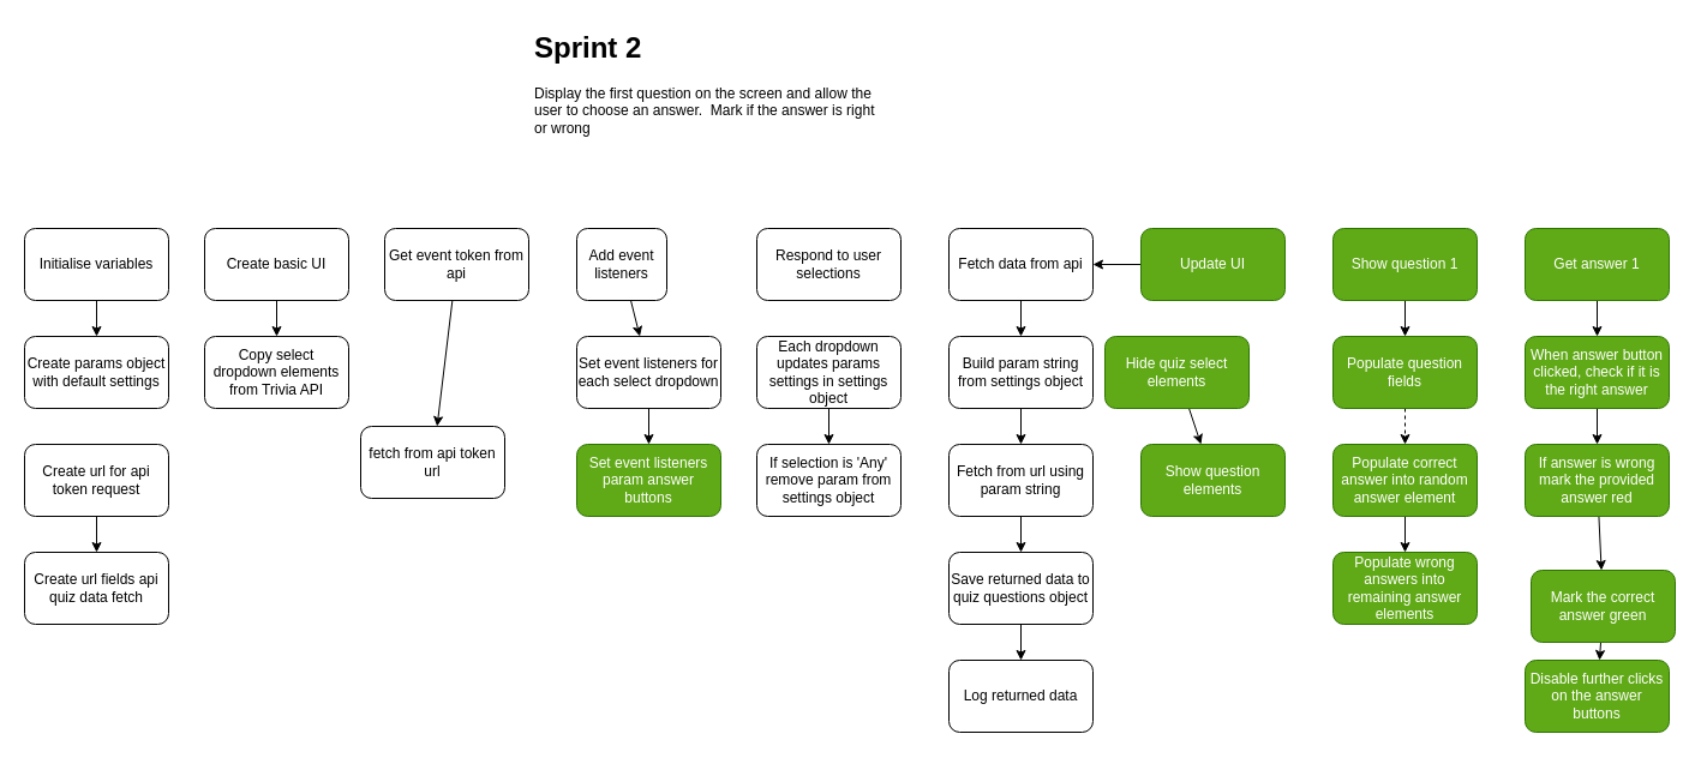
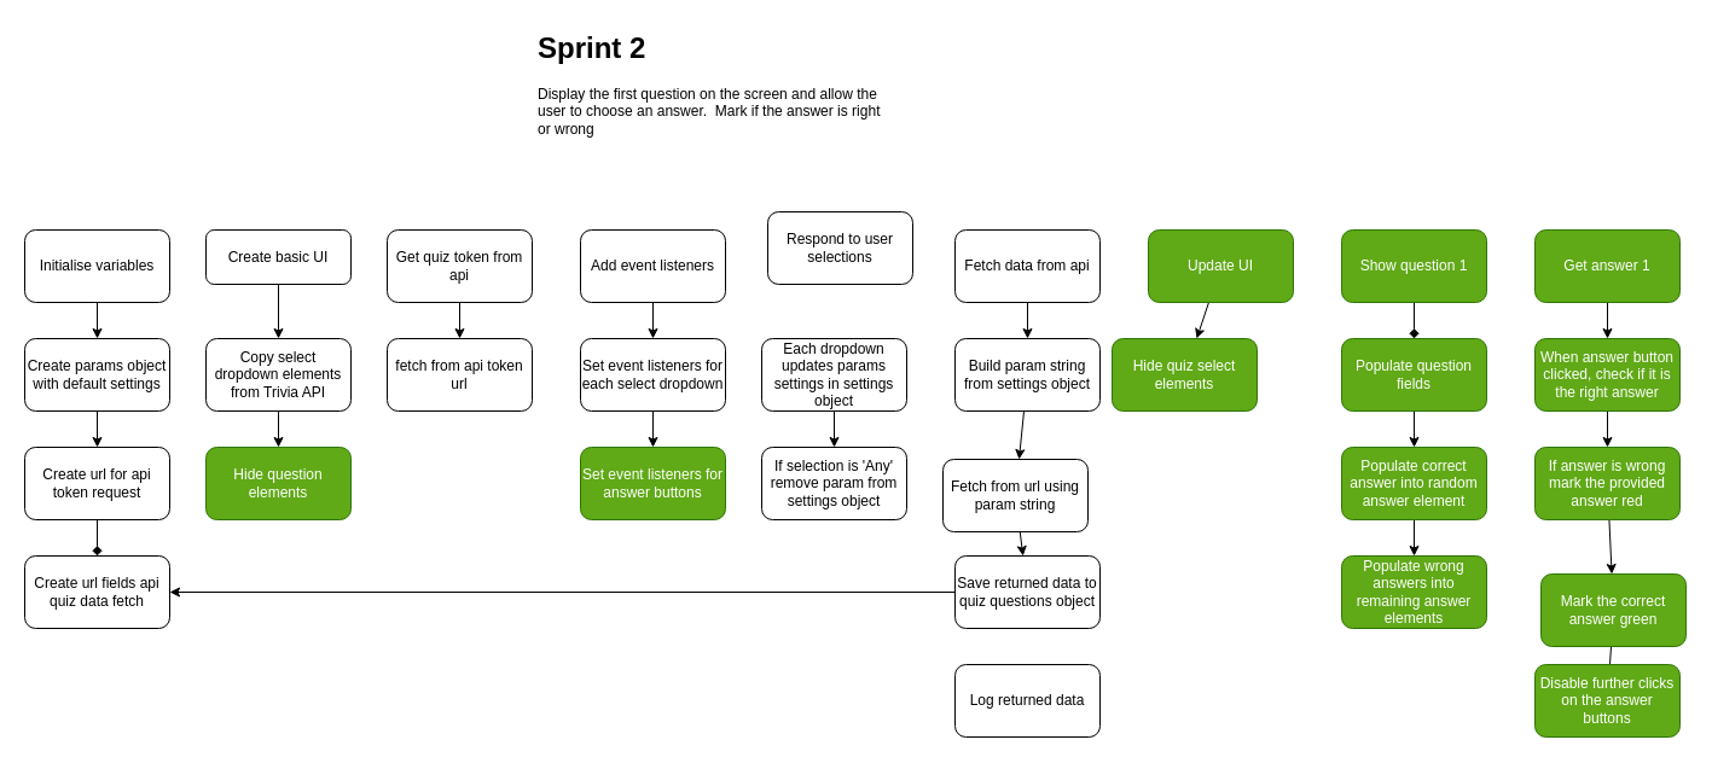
  <mxCell id="0" />
  <mxCell id="1" parent="0" />
  <mxCell id="2" value="&lt;h1&gt;Sprint 2&lt;/h1&gt;&lt;p&gt;Display the first question on the screen and allow the user to choose an answer.&amp;nbsp; Mark if the answer is right or wrong&lt;/p&gt;" style="text;html=1;strokeColor=none;fillColor=none;spacing=5;spacingTop=-20;whiteSpace=wrap;overflow=hidden;rounded=0;" parent="1" vertex="1"><mxGeometry x="440" y="20" width="300" height="120" as="geometry" /></mxCell>
  <mxCell id="3" value="" style="edgeStyle=none;html=1;" parent="1" source="4" target="10" edge="1"><mxGeometry relative="1" as="geometry" /></mxCell>
  <mxCell id="4" value="Initialise variables" style="rounded=1;whiteSpace=wrap;html=1;" parent="1" vertex="1"><mxGeometry x="20" y="190" width="120" height="60" as="geometry" /></mxCell>
  <mxCell id="5" value="" style="edgeStyle=none;html=1;" parent="1" source="6" target="8" edge="1"><mxGeometry relative="1" as="geometry" /></mxCell>
- <mxCell id="6" value="Create basic UI" style="rounded=1;whiteSpace=wrap;html=1;" parent="1" vertex="1"><mxGeometry x="170" y="190" width="120" height="60" as="geometry" /></mxCell>
+ <mxCell id="6" value="Create basic UI" style="rounded=1;whiteSpace=wrap;html=1;" parent="1" vertex="1"><mxGeometry x="170" y="190" width="120" height="45" as="geometry" /></mxCell>
+ <mxCell id="7" value="" style="edgeStyle=none;html=1;" edge="1" parent="1" source="8" target="34"><mxGeometry relative="1" as="geometry" /></mxCell>
  <mxCell id="8" value="Copy select dropdown elements from Trivia API" style="rounded=1;whiteSpace=wrap;html=1;" parent="1" vertex="1"><mxGeometry x="170" y="280" width="120" height="60" as="geometry" /></mxCell>
+ <mxCell id="9" value="" style="edgeStyle=none;html=1;" parent="1" source="10" target="30" edge="1"><mxGeometry relative="1" as="geometry" /></mxCell>
  <mxCell id="10" value="Create params object with default settings" style="rounded=1;whiteSpace=wrap;html=1;" parent="1" vertex="1"><mxGeometry x="20" y="280" width="120" height="60" as="geometry" /></mxCell>
- <mxCell id="11" value="Respond to user selections" style="rounded=1;whiteSpace=wrap;html=1;" parent="1" vertex="1"><mxGeometry x="630" y="190" width="120" height="60" as="geometry" /></mxCell>
+ <mxCell id="11" value="Respond to user selections" style="rounded=1;whiteSpace=wrap;html=1;" parent="1" vertex="1"><mxGeometry x="635" y="175" width="120" height="60" as="geometry" /></mxCell>
  <mxCell id="12" value="" style="edgeStyle=none;html=1;" parent="1" source="13" target="14" edge="1"><mxGeometry relative="1" as="geometry" /></mxCell>
  <mxCell id="13" value="Each dropdown updates params settings in settings object" style="rounded=1;whiteSpace=wrap;html=1;" parent="1" vertex="1"><mxGeometry x="630" y="280" width="120" height="60" as="geometry" /></mxCell>
  <mxCell id="14" value="If selection is 'Any' remove param from settings object" style="rounded=1;whiteSpace=wrap;html=1;" parent="1" vertex="1"><mxGeometry x="630" y="370" width="120" height="60" as="geometry" /></mxCell>
  <mxCell id="15" value="" style="edgeStyle=none;html=1;" edge="1" parent="1" source="16" target="47"><mxGeometry relative="1" as="geometry" /></mxCell>
  <mxCell id="16" value="Set event listeners for each select dropdown" style="rounded=1;whiteSpace=wrap;html=1;" parent="1" vertex="1"><mxGeometry x="480" y="280" width="120" height="60" as="geometry" /></mxCell>
  <mxCell id="17" value="" style="edgeStyle=none;html=1;" parent="1" source="18" target="20" edge="1"><mxGeometry relative="1" as="geometry" /></mxCell>
  <mxCell id="18" value="Fetch data from api" style="rounded=1;whiteSpace=wrap;html=1;" parent="1" vertex="1"><mxGeometry x="790" y="190" width="120" height="60" as="geometry" /></mxCell>
  <mxCell id="19" value="" style="edgeStyle=none;html=1;" parent="1" source="20" target="22" edge="1"><mxGeometry relative="1" as="geometry" /></mxCell>
  <mxCell id="20" value="Build param string from settings object" style="rounded=1;whiteSpace=wrap;html=1;" parent="1" vertex="1"><mxGeometry x="790" y="280" width="120" height="60" as="geometry" /></mxCell>
  <mxCell id="21" value="" style="edgeStyle=none;html=1;" parent="1" source="22" target="25" edge="1"><mxGeometry relative="1" as="geometry" /></mxCell>
- <mxCell id="22" value="Fetch from url using param string" style="rounded=1;whiteSpace=wrap;html=1;" parent="1" vertex="1"><mxGeometry x="790" y="370" width="120" height="60" as="geometry" /></mxCell>
+ <mxCell id="22" value="Fetch from url using param string" style="rounded=1;whiteSpace=wrap;html=1;" parent="1" vertex="1"><mxGeometry x="780" y="380" width="120" height="60" as="geometry" /></mxCell>
  <mxCell id="23" value="Log returned data" style="rounded=1;whiteSpace=wrap;html=1;" parent="1" vertex="1"><mxGeometry x="790" y="550" width="120" height="60" as="geometry" /></mxCell>
- <mxCell id="24" value="" style="edgeStyle=none;html=1;" parent="1" source="25" target="23" edge="1"><mxGeometry relative="1" as="geometry" /></mxCell>
+ <mxCell id="24" value="" style="edgeStyle=none;html=1;" parent="1" source="25" target="31" edge="1"><mxGeometry relative="1" as="geometry" /></mxCell>
  <mxCell id="25" value="Save returned data to quiz questions object" style="rounded=1;whiteSpace=wrap;html=1;" parent="1" vertex="1"><mxGeometry x="790" y="460" width="120" height="60" as="geometry" /></mxCell>
  <mxCell id="26" value="" style="edgeStyle=none;html=1;" parent="1" source="27" target="28" edge="1"><mxGeometry relative="1" as="geometry" /></mxCell>
- <mxCell id="27" value="Get event token from api" style="rounded=1;whiteSpace=wrap;html=1;" parent="1" vertex="1"><mxGeometry x="320" y="190" width="120" height="60" as="geometry" /></mxCell>
- <mxCell id="28" value="fetch from api token url" style="rounded=1;whiteSpace=wrap;html=1;" parent="1" vertex="1"><mxGeometry x="300" y="355" width="120" height="60" as="geometry" /></mxCell>
- <mxCell id="29" value="" style="edgeStyle=none;html=1;" parent="1" source="30" target="31" edge="1"><mxGeometry relative="1" as="geometry" /></mxCell>
+ <mxCell id="27" value="Get quiz token from api" style="rounded=1;whiteSpace=wrap;html=1;" parent="1" vertex="1"><mxGeometry x="320" y="190" width="120" height="60" as="geometry" /></mxCell>
+ <mxCell id="28" value="fetch from api token url" style="rounded=1;whiteSpace=wrap;html=1;" parent="1" vertex="1"><mxGeometry x="320" y="280" width="120" height="60" as="geometry" /></mxCell>
+ <mxCell id="29" value="" style="edgeStyle=none;html=1;endArrow=diamond;" parent="1" source="30" target="31" edge="1"><mxGeometry relative="1" as="geometry" /></mxCell>
  <mxCell id="30" value="Create url for api token request" style="rounded=1;whiteSpace=wrap;html=1;" parent="1" vertex="1"><mxGeometry x="20" y="370" width="120" height="60" as="geometry" /></mxCell>
  <mxCell id="31" value="Create url fields api quiz data fetch" style="rounded=1;whiteSpace=wrap;html=1;" parent="1" vertex="1"><mxGeometry x="20" y="460" width="120" height="60" as="geometry" /></mxCell>
- <mxCell id="32" value="" style="edgeStyle=none;html=1;" edge="1" parent="1" source="33" target="18"><mxGeometry relative="1" as="geometry" /></mxCell>
+ <mxCell id="32" value="" style="edgeStyle=none;html=1;" edge="1" parent="1" source="33" target="36"><mxGeometry relative="1" as="geometry" /></mxCell>
  <mxCell id="33" value="Update UI" style="rounded=1;whiteSpace=wrap;html=1;fillColor=#60a917;fontColor=#ffffff;strokeColor=#2D7600;" vertex="1" parent="1"><mxGeometry x="950" y="190" width="120" height="60" as="geometry" /></mxCell>
- <mxCell id="35" value="" style="edgeStyle=none;html=1;" edge="1" parent="1" source="36" target="37"><mxGeometry relative="1" as="geometry" /></mxCell>
+ <mxCell id="34" value="Hide question elements" style="rounded=1;whiteSpace=wrap;html=1;fillColor=#60a917;fontColor=#ffffff;strokeColor=#2D7600;" vertex="1" parent="1"><mxGeometry x="170" y="370" width="120" height="60" as="geometry" /></mxCell>
  <mxCell id="36" value="Hide quiz select elements" style="rounded=1;whiteSpace=wrap;html=1;fillColor=#60a917;fontColor=#ffffff;strokeColor=#2D7600;" vertex="1" parent="1"><mxGeometry x="920" y="280" width="120" height="60" as="geometry" /></mxCell>
- <mxCell id="37" value="Show question elements" style="rounded=1;whiteSpace=wrap;html=1;fillColor=#60a917;fontColor=#ffffff;strokeColor=#2D7600;" vertex="1" parent="1"><mxGeometry x="950" y="370" width="120" height="60" as="geometry" /></mxCell>
- <mxCell id="38" value="" style="edgeStyle=none;html=1;" edge="1" parent="1" source="39" target="41"><mxGeometry relative="1" as="geometry" /></mxCell>
+ <mxCell id="38" value="" style="edgeStyle=none;html=1;endArrow=diamond;" edge="1" parent="1" source="39" target="41"><mxGeometry relative="1" as="geometry" /></mxCell>
  <mxCell id="39" value="Show question 1" style="rounded=1;whiteSpace=wrap;html=1;fillColor=#60a917;fontColor=#ffffff;strokeColor=#2D7600;" vertex="1" parent="1"><mxGeometry x="1110" y="190" width="120" height="60" as="geometry" /></mxCell>
- <mxCell id="40" value="" style="edgeStyle=none;html=1;dashed=1;" edge="1" parent="1" source="41" target="43"><mxGeometry relative="1" as="geometry" /></mxCell>
+ <mxCell id="40" value="" style="edgeStyle=none;html=1;" edge="1" parent="1" source="41" target="43"><mxGeometry relative="1" as="geometry" /></mxCell>
  <mxCell id="41" value="Populate question fields" style="rounded=1;whiteSpace=wrap;html=1;fillColor=#60a917;fontColor=#ffffff;strokeColor=#2D7600;" vertex="1" parent="1"><mxGeometry x="1110" y="280" width="120" height="60" as="geometry" /></mxCell>
  <mxCell id="42" value="" style="edgeStyle=none;html=1;" edge="1" parent="1" source="43" target="44"><mxGeometry relative="1" as="geometry" /></mxCell>
  <mxCell id="43" value="Populate correct answer into random answer element" style="rounded=1;whiteSpace=wrap;html=1;fillColor=#60a917;fontColor=#ffffff;strokeColor=#2D7600;" vertex="1" parent="1"><mxGeometry x="1110" y="370" width="120" height="60" as="geometry" /></mxCell>
  <mxCell id="44" value="Populate wrong answers into remaining answer elements" style="rounded=1;whiteSpace=wrap;html=1;fillColor=#60a917;fontColor=#ffffff;strokeColor=#2D7600;" vertex="1" parent="1"><mxGeometry x="1110" y="460" width="120" height="60" as="geometry" /></mxCell>
  <mxCell id="45" value="" style="edgeStyle=none;html=1;" edge="1" parent="1" source="46" target="16"><mxGeometry relative="1" as="geometry" /></mxCell>
- <mxCell id="46" value="Add event listeners" style="rounded=1;whiteSpace=wrap;html=1;" vertex="1" parent="1"><mxGeometry x="480" y="190" width="75" height="60" as="geometry" /></mxCell>
- <mxCell id="47" value="Set event listeners param answer buttons" style="rounded=1;whiteSpace=wrap;html=1;fillColor=#60a917;fontColor=#ffffff;strokeColor=#2D7600;" vertex="1" parent="1"><mxGeometry x="480" y="370" width="120" height="60" as="geometry" /></mxCell>
+ <mxCell id="46" value="Add event listeners" style="rounded=1;whiteSpace=wrap;html=1;" vertex="1" parent="1"><mxGeometry x="480" y="190" width="120" height="60" as="geometry" /></mxCell>
+ <mxCell id="47" value="Set event listeners for answer buttons" style="rounded=1;whiteSpace=wrap;html=1;fillColor=#60a917;fontColor=#ffffff;strokeColor=#2D7600;" vertex="1" parent="1"><mxGeometry x="480" y="370" width="120" height="60" as="geometry" /></mxCell>
  <mxCell id="48" value="" style="edgeStyle=none;html=1;" edge="1" parent="1" source="49" target="51"><mxGeometry relative="1" as="geometry" /></mxCell>
  <mxCell id="49" value="Get answer 1" style="rounded=1;whiteSpace=wrap;html=1;fillColor=#60a917;fontColor=#ffffff;strokeColor=#2D7600;" vertex="1" parent="1"><mxGeometry x="1270" y="190" width="120" height="60" as="geometry" /></mxCell>
  <mxCell id="50" value="" style="edgeStyle=none;html=1;" edge="1" parent="1" source="51" target="53"><mxGeometry relative="1" as="geometry" /></mxCell>
  <mxCell id="51" value="When answer button clicked, check if it is the right answer" style="rounded=1;whiteSpace=wrap;html=1;fillColor=#60a917;fontColor=#ffffff;strokeColor=#2D7600;" vertex="1" parent="1"><mxGeometry x="1270" y="280" width="120" height="60" as="geometry" /></mxCell>
  <mxCell id="52" value="" style="edgeStyle=none;html=1;" edge="1" parent="1" source="53" target="55"><mxGeometry relative="1" as="geometry" /></mxCell>
  <mxCell id="53" value="If answer is wrong mark the provided answer red" style="rounded=1;whiteSpace=wrap;html=1;fillColor=#60a917;fontColor=#ffffff;strokeColor=#2D7600;" vertex="1" parent="1"><mxGeometry x="1270" y="370" width="120" height="60" as="geometry" /></mxCell>
- <mxCell id="54" value="" style="edgeStyle=none;html=1;" edge="1" parent="1" source="55" target="56"><mxGeometry relative="1" as="geometry" /></mxCell>
+ <mxCell id="54" value="" style="edgeStyle=none;html=1;endArrow=none;" edge="1" parent="1" source="55" target="56"><mxGeometry relative="1" as="geometry" /></mxCell>
  <mxCell id="55" value="Mark the correct answer green" style="rounded=1;whiteSpace=wrap;html=1;fillColor=#60a917;fontColor=#ffffff;strokeColor=#2D7600;" vertex="1" parent="1"><mxGeometry x="1275" y="475" width="120" height="60" as="geometry" /></mxCell>
  <mxCell id="56" value="Disable further clicks on the answer buttons" style="rounded=1;whiteSpace=wrap;html=1;fillColor=#60a917;fontColor=#ffffff;strokeColor=#2D7600;" vertex="1" parent="1"><mxGeometry x="1270" y="550" width="120" height="60" as="geometry" /></mxCell>
